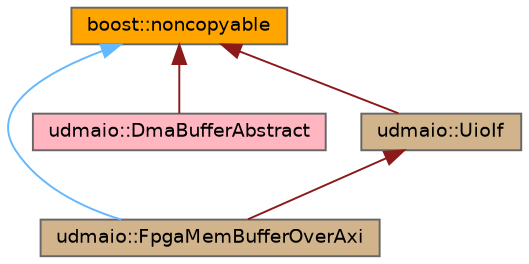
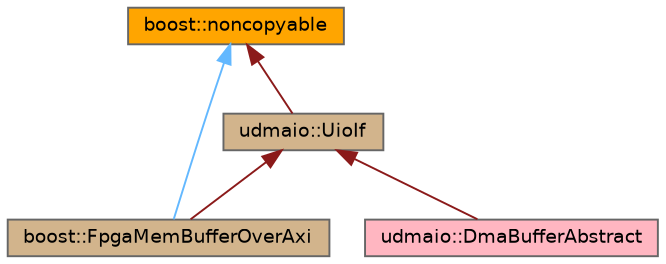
  digraph {
    node [color=gray40 fillcolor=tan fontname=Helvetica fontsize=10 shape=box style=filled]
    edge [color=firebrick4 dir=back fontname=Helvetica fontsize=10 labelfontname=Helvetica labelfontsize=10 style=solid]
-   n1 [fontcolor=black height=0.2 label="udmaio::FpgaMemBufferOverAxi" width=0.4]
+   n1 [fontcolor=black height=0.2 label="boost::FpgaMemBufferOverAxi" width=0.4]
    n2 [fillcolor=lightpink height=0.2 label="udmaio::DmaBufferAbstract" width=0.4]
    n3 [fillcolor=orange height=0.2 label="boost::noncopyable" width=0.4]
    n4 [height=0.2 label="udmaio::UioIf" width=0.4]
    n3 -> n1 [color=steelblue1]
-   n3 -> n2
+   n4 -> n2
    n3 -> n4
    n4 -> n1
  }
